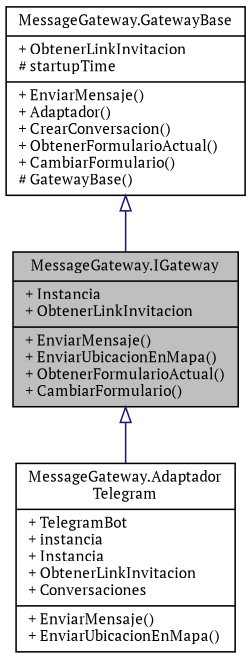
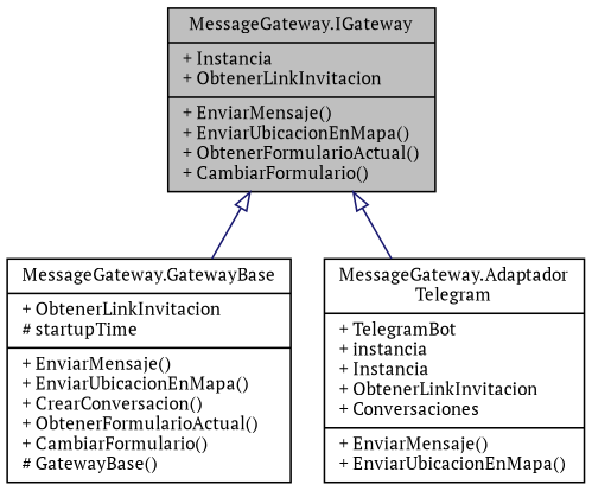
  digraph {
    fontname="PT Serif"
    node [color=black fillcolor=white fontname="PT Serif" fontsize=10 shape=record style=filled]
    edge [arrowtail=onormal color=midnightblue dir=back fontname="PT Serif" fontsize=10 labelfontname=Helvetica labelfontsize=10 style=solid]
    n1 [fillcolor=grey75 fontcolor=black height=0.2 label="{MessageGateway.IGateway\n|+ Instancia\l+ ObtenerLinkInvitacion\l|+ EnviarMensaje()\l+ EnviarUbicacionEnMapa()\l+ ObtenerFormularioActual()\l+ CambiarFormulario()\l}" width=0.4]
-   n2 [height=0.2 label="{MessageGateway.GatewayBase\n|+ ObtenerLinkInvitacion\l# startupTime\l|+ EnviarMensaje()\l+ Adaptador()\l+ CrearConversacion()\l+ ObtenerFormularioActual()\l+ CambiarFormulario()\l# GatewayBase()\l}" width=0.4]
+   n2 [height=0.2 label="{MessageGateway.GatewayBase\n|+ ObtenerLinkInvitacion\l# startupTime\l|+ EnviarMensaje()\l+ EnviarUbicacionEnMapa()\l+ CrearConversacion()\l+ ObtenerFormularioActual()\l+ CambiarFormulario()\l# GatewayBase()\l}" width=0.4]
    n3 [height=0.2 label="{MessageGateway.Adaptador\lTelegram\n|+ TelegramBot\l+ instancia\l+ Instancia\l+ ObtenerLinkInvitacion\l+ Conversaciones\l|+ EnviarMensaje()\l+ EnviarUbicacionEnMapa()\l}" width=0.4]
-   n2 -> n1
+   n1 -> n2
    n1 -> n3
  }
